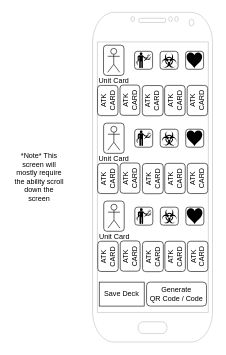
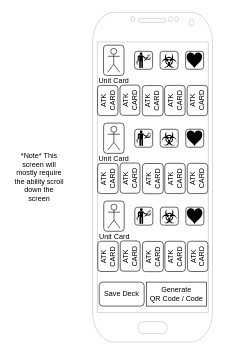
  <mxCell id="0" />
  <mxCell id="1" parent="0" />
  <mxCell id="2" value="" style="verticalLabelPosition=bottom;verticalAlign=top;html=1;shadow=0;dashed=0;strokeWidth=1;shape=mxgraph.android.phone2;strokeColor=#c0c0c0;" vertex="1" parent="1"><mxGeometry x="154" y="20" width="200" height="550" as="geometry" /></mxCell>
  <mxCell id="3" value="" style="rounded=1;whiteSpace=wrap;html=1;" vertex="1" parent="1"><mxGeometry x="224" y="85" width="30" height="30" as="geometry" /></mxCell>
  <mxCell id="4" value="" style="rounded=1;whiteSpace=wrap;html=1;" vertex="1" parent="1"><mxGeometry x="266.56" y="85" width="30" height="30" as="geometry" /></mxCell>
  <mxCell id="5" value="" style="rounded=1;whiteSpace=wrap;html=1;" vertex="1" parent="1"><mxGeometry x="309.13" y="85" width="30" height="30" as="geometry" /></mxCell>
  <mxCell id="6" value="" style="shape=mxgraph.signs.healthcare.heart_2;html=1;pointerEvents=1;fillColor=#000000;strokeColor=none;verticalLabelPosition=bottom;verticalAlign=top;align=center;" vertex="1" parent="1"><mxGeometry x="310.7" y="87" width="26" height="26" as="geometry" /></mxCell>
  <mxCell id="7" value="" style="shape=mxgraph.signs.safety.biohazard;html=1;pointerEvents=1;fillColor=#000000;strokeColor=none;verticalLabelPosition=bottom;verticalAlign=top;align=center;" vertex="1" parent="1"><mxGeometry x="268.56" y="87" width="26" height="26" as="geometry" /></mxCell>
  <mxCell id="8" value="" style="shape=mxgraph.signs.sports.wood_gathering;html=1;pointerEvents=1;fillColor=#000000;strokeColor=none;verticalLabelPosition=bottom;verticalAlign=top;align=center;" vertex="1" parent="1"><mxGeometry x="226" y="87" width="26" height="26" as="geometry" /></mxCell>
  <mxCell id="9" value="&lt;div&gt;ATK&lt;/div&gt;&lt;div&gt;CARD&lt;br&gt;&lt;/div&gt;" style="rounded=1;whiteSpace=wrap;html=1;rotation=-90;" vertex="1" parent="1"><mxGeometry x="229" y="150" width="50.43" height="34.68" as="geometry" /></mxCell>
  <mxCell id="10" value="ATK&lt;br&gt;CARD" style="rounded=1;whiteSpace=wrap;html=1;rotation=-90;" vertex="1" parent="1"><mxGeometry x="266" y="150" width="50.43" height="34.16" as="geometry" /></mxCell>
  <mxCell id="11" value="&lt;div&gt;ATK&lt;/div&gt;&lt;div&gt;CARD&lt;/div&gt;" style="rounded=1;whiteSpace=wrap;html=1;rotation=-90;" vertex="1" parent="1"><mxGeometry x="303.57" y="150" width="50.43" height="34.16" as="geometry" /></mxCell>
  <mxCell id="12" value="&lt;div&gt;ATK&lt;/div&gt;&lt;div&gt;CARD&lt;br&gt;&lt;/div&gt;" style="rounded=1;whiteSpace=wrap;html=1;rotation=-90;" vertex="1" parent="1"><mxGeometry x="154" y="150" width="50.43" height="34.16" as="geometry" /></mxCell>
  <mxCell id="13" value="&lt;div&gt;ATK&lt;/div&gt;&lt;div&gt;CARD&lt;br&gt;&lt;/div&gt;" style="rounded=1;whiteSpace=wrap;html=1;rotation=-90;" vertex="1" parent="1"><mxGeometry x="191" y="150" width="50.43" height="33.12" as="geometry" /></mxCell>
  <mxCell id="14" value="" style="rounded=1;whiteSpace=wrap;html=1;rotation=-90;" vertex="1" parent="1"><mxGeometry x="164" y="82.92" width="50.43" height="34.16" as="geometry" /></mxCell>
  <mxCell id="15" value="Unit Card" style="shape=umlActor;verticalLabelPosition=bottom;verticalAlign=top;html=1;outlineConnect=0;" vertex="1" parent="1"><mxGeometry x="179.21" y="80" width="20" height="40" as="geometry" /></mxCell>
  <mxCell id="16" value="" style="rounded=1;whiteSpace=wrap;html=1;" vertex="1" parent="1"><mxGeometry x="224.21" y="215" width="30" height="30" as="geometry" /></mxCell>
  <mxCell id="17" value="" style="rounded=1;whiteSpace=wrap;html=1;" vertex="1" parent="1"><mxGeometry x="266.77" y="215" width="30" height="30" as="geometry" /></mxCell>
  <mxCell id="18" value="" style="rounded=1;whiteSpace=wrap;html=1;" vertex="1" parent="1"><mxGeometry x="309.34" y="215" width="30" height="30" as="geometry" /></mxCell>
  <mxCell id="19" value="" style="shape=mxgraph.signs.healthcare.heart_2;html=1;pointerEvents=1;fillColor=#000000;strokeColor=none;verticalLabelPosition=bottom;verticalAlign=top;align=center;" vertex="1" parent="1"><mxGeometry x="310.91" y="217" width="26" height="26" as="geometry" /></mxCell>
  <mxCell id="20" value="" style="shape=mxgraph.signs.safety.biohazard;html=1;pointerEvents=1;fillColor=#000000;strokeColor=none;verticalLabelPosition=bottom;verticalAlign=top;align=center;" vertex="1" parent="1"><mxGeometry x="268.77" y="217" width="26" height="26" as="geometry" /></mxCell>
  <mxCell id="21" value="" style="shape=mxgraph.signs.sports.wood_gathering;html=1;pointerEvents=1;fillColor=#000000;strokeColor=none;verticalLabelPosition=bottom;verticalAlign=top;align=center;" vertex="1" parent="1"><mxGeometry x="226.21" y="217" width="26" height="26" as="geometry" /></mxCell>
  <mxCell id="22" value="&lt;div&gt;ATK&lt;/div&gt;&lt;div&gt;CARD&lt;br&gt;&lt;/div&gt;" style="rounded=1;whiteSpace=wrap;html=1;rotation=-90;" vertex="1" parent="1"><mxGeometry x="229.21" y="280" width="50.43" height="34.68" as="geometry" /></mxCell>
  <mxCell id="23" value="ATK&lt;br&gt;CARD" style="rounded=1;whiteSpace=wrap;html=1;rotation=-90;" vertex="1" parent="1"><mxGeometry x="266.21" y="280" width="50.43" height="34.16" as="geometry" /></mxCell>
  <mxCell id="24" value="&lt;div&gt;ATK&lt;/div&gt;&lt;div&gt;CARD&lt;/div&gt;" style="rounded=1;whiteSpace=wrap;html=1;rotation=-90;" vertex="1" parent="1"><mxGeometry x="303.78" y="280" width="50.43" height="34.16" as="geometry" /></mxCell>
  <mxCell id="25" value="&lt;div&gt;ATK&lt;/div&gt;&lt;div&gt;CARD&lt;br&gt;&lt;/div&gt;" style="rounded=1;whiteSpace=wrap;html=1;rotation=-90;" vertex="1" parent="1"><mxGeometry x="154.21" y="280" width="50.43" height="34.16" as="geometry" /></mxCell>
  <mxCell id="26" value="&lt;div&gt;ATK&lt;/div&gt;&lt;div&gt;CARD&lt;br&gt;&lt;/div&gt;" style="rounded=1;whiteSpace=wrap;html=1;rotation=-90;" vertex="1" parent="1"><mxGeometry x="191.21" y="280" width="50.43" height="33.12" as="geometry" /></mxCell>
  <mxCell id="27" value="" style="rounded=1;whiteSpace=wrap;html=1;rotation=-90;" vertex="1" parent="1"><mxGeometry x="164.21" y="212.92" width="50.43" height="34.16" as="geometry" /></mxCell>
  <mxCell id="28" value="Unit Card" style="shape=umlActor;verticalLabelPosition=bottom;verticalAlign=top;html=1;outlineConnect=0;" vertex="1" parent="1"><mxGeometry x="179.42" y="210" width="20" height="40" as="geometry" /></mxCell>
  <mxCell id="29" value="" style="rounded=1;whiteSpace=wrap;html=1;" vertex="1" parent="1"><mxGeometry x="224.42" y="345" width="30" height="30" as="geometry" /></mxCell>
  <mxCell id="30" value="" style="rounded=1;whiteSpace=wrap;html=1;" vertex="1" parent="1"><mxGeometry x="266.98" y="345" width="30" height="30" as="geometry" /></mxCell>
  <mxCell id="31" value="" style="rounded=1;whiteSpace=wrap;html=1;" vertex="1" parent="1"><mxGeometry x="309.55" y="345" width="30" height="30" as="geometry" /></mxCell>
  <mxCell id="32" value="" style="shape=mxgraph.signs.healthcare.heart_2;html=1;pointerEvents=1;fillColor=#000000;strokeColor=none;verticalLabelPosition=bottom;verticalAlign=top;align=center;" vertex="1" parent="1"><mxGeometry x="311.12" y="347" width="26" height="26" as="geometry" /></mxCell>
  <mxCell id="33" value="" style="shape=mxgraph.signs.safety.biohazard;html=1;pointerEvents=1;fillColor=#000000;strokeColor=none;verticalLabelPosition=bottom;verticalAlign=top;align=center;" vertex="1" parent="1"><mxGeometry x="268.98" y="347" width="26" height="26" as="geometry" /></mxCell>
  <mxCell id="34" value="" style="shape=mxgraph.signs.sports.wood_gathering;html=1;pointerEvents=1;fillColor=#000000;strokeColor=none;verticalLabelPosition=bottom;verticalAlign=top;align=center;" vertex="1" parent="1"><mxGeometry x="226.42" y="347" width="26" height="26" as="geometry" /></mxCell>
  <mxCell id="35" value="&lt;div&gt;ATK&lt;/div&gt;&lt;div&gt;CARD&lt;br&gt;&lt;/div&gt;" style="rounded=1;whiteSpace=wrap;html=1;rotation=-90;" vertex="1" parent="1"><mxGeometry x="229.42" y="410" width="50.43" height="34.68" as="geometry" /></mxCell>
  <mxCell id="36" value="ATK&lt;br&gt;CARD" style="rounded=1;whiteSpace=wrap;html=1;rotation=-90;" vertex="1" parent="1"><mxGeometry x="266.42" y="410" width="50.43" height="34.16" as="geometry" /></mxCell>
  <mxCell id="37" value="&lt;div&gt;ATK&lt;/div&gt;&lt;div&gt;CARD&lt;/div&gt;" style="rounded=1;whiteSpace=wrap;html=1;rotation=-90;" vertex="1" parent="1"><mxGeometry x="303.99" y="410" width="50.43" height="34.16" as="geometry" /></mxCell>
  <mxCell id="38" value="&lt;div&gt;ATK&lt;/div&gt;&lt;div&gt;CARD&lt;br&gt;&lt;/div&gt;" style="rounded=1;whiteSpace=wrap;html=1;rotation=-90;" vertex="1" parent="1"><mxGeometry x="154.42" y="410" width="50.43" height="34.16" as="geometry" /></mxCell>
  <mxCell id="39" value="&lt;div&gt;ATK&lt;/div&gt;&lt;div&gt;CARD&lt;br&gt;&lt;/div&gt;" style="rounded=1;whiteSpace=wrap;html=1;rotation=-90;" vertex="1" parent="1"><mxGeometry x="191.42" y="410" width="50.43" height="33.12" as="geometry" /></mxCell>
  <mxCell id="40" value="" style="rounded=1;whiteSpace=wrap;html=1;rotation=-90;" vertex="1" parent="1"><mxGeometry x="164.42" y="342.92" width="50.43" height="34.16" as="geometry" /></mxCell>
  <mxCell id="41" value="Unit Card" style="shape=umlActor;verticalLabelPosition=bottom;verticalAlign=top;html=1;outlineConnect=0;" vertex="1" parent="1"><mxGeometry x="179.63" y="340" width="20" height="40" as="geometry" /></mxCell>
- <mxCell id="42" value="Save Deck" style="whiteSpace=wrap;html=1;rounded=0;" vertex="1" parent="1"><mxGeometry x="165" y="470" width="75" height="40" as="geometry" /></mxCell>
- <mxCell id="43" value="&lt;div&gt;Generate &lt;br&gt;&lt;/div&gt;&lt;div&gt;QR Code / Code&lt;/div&gt;" style="rounded=1;whiteSpace=wrap;html=1;" vertex="1" parent="1"><mxGeometry x="244" y="470" width="100.02" height="40" as="geometry" /></mxCell>
+ <mxCell id="42" value="Save Deck" style="rounded=1;whiteSpace=wrap;html=1;" vertex="1" parent="1"><mxGeometry x="165" y="470" width="75" height="40" as="geometry" /></mxCell>
+ <mxCell id="43" value="&lt;div&gt;Generate &lt;br&gt;&lt;/div&gt;&lt;div&gt;QR Code / Code&lt;/div&gt;" style="whiteSpace=wrap;html=1;rounded=0;" vertex="1" parent="1"><mxGeometry x="244" y="470" width="100.02" height="40" as="geometry" /></mxCell>
  <mxCell id="44" value="*Note* This screen will mostly require the ability scroll down the screen " style="text;html=1;strokeColor=none;fillColor=none;align=center;verticalAlign=middle;whiteSpace=wrap;rounded=0;" vertex="1" parent="1"><mxGeometry x="20" y="245" width="90" height="100" as="geometry" /></mxCell>
